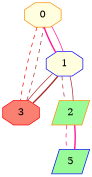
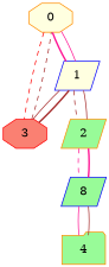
  graph {
    node [color=darkorange fillcolor=palegreen shape=octagon style=filled]
    edge [color=brown style=solid]
    0 [fillcolor=lightyellow]
-   1 [color=blue fillcolor=lightyellow]
+   1 [color=blue fillcolor=lightyellow shape=parallelogram]
    3 [color=red fillcolor=salmon]
    2 [shape=parallelogram]
-   5 [color=blue shape=parallelogram]
+   5 [color=blue shape=parallelogram label=8]
+   4 [shape=folder]
    0 -- 1 [color=deeppink style=bold]
    0 -- 3 [color=red style=dashed]
    1 -- 0 [color=deeppink]
    1 -- 3
    1 -- 2 [style=dashed]
    3 -- 0 [style=dashed]
    3 -- 1 [style=bold]
    2 -- 1
    2 -- 5 [color=deeppink style=dashed]
    5 -- 2 [color=deeppink style=bold]
+   5 -- 4 [color=deeppink]
+   4 -- 5
  }
